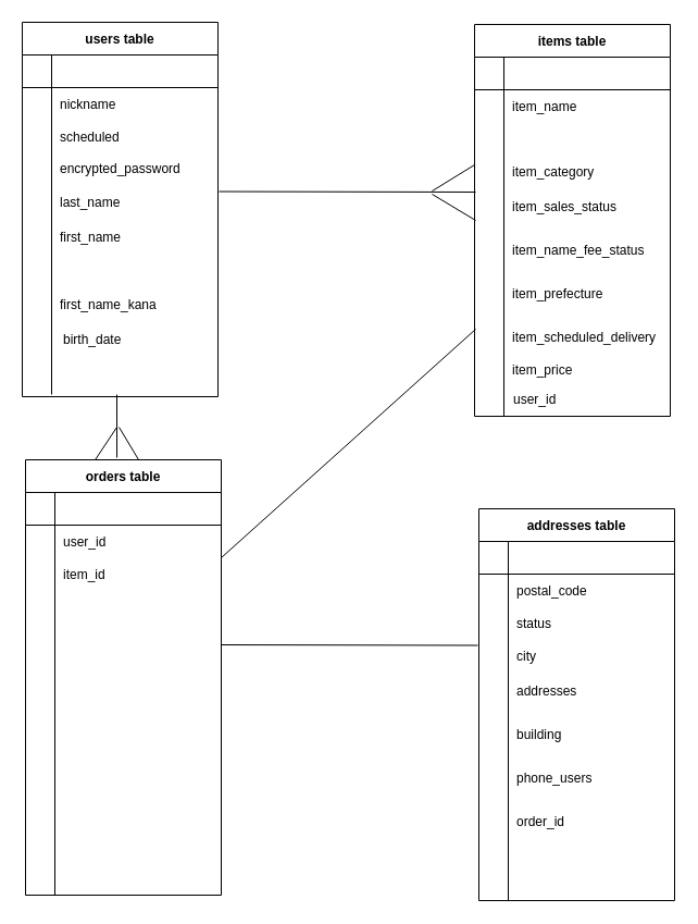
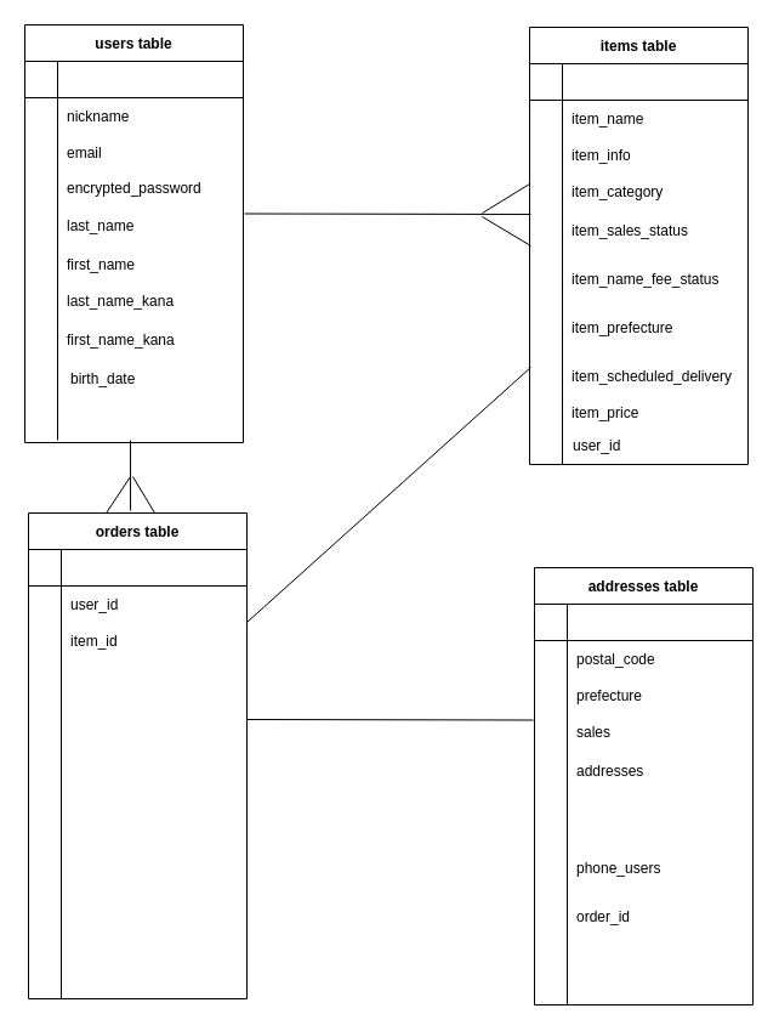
  <mxCell id="0" />
  <mxCell id="1" parent="0" />
  <mxCell id="2" value="users table" style="shape=table;startSize=30;container=1;collapsible=1;childLayout=tableLayout;fixedRows=1;rowLines=0;fontStyle=1;align=center;resizeLast=1;" vertex="1" parent="1"><mxGeometry x="20" y="20" width="180" height="344" as="geometry" /></mxCell>
  <mxCell id="3" value="" style="shape=partialRectangle;collapsible=0;dropTarget=0;pointerEvents=0;fillColor=none;top=0;left=0;bottom=1;right=0;points=[[0,0.5],[1,0.5]];portConstraint=eastwest;" vertex="1" parent="2"><mxGeometry y="30" width="180" height="30" as="geometry" /></mxCell>
  <mxCell id="4" value="" style="shape=partialRectangle;connectable=0;fillColor=none;top=0;left=0;bottom=0;right=0;fontStyle=1;overflow=hidden;" vertex="1" parent="3"><mxGeometry width="27" height="30" as="geometry"><mxRectangle width="27" height="30" as="alternateBounds" /></mxGeometry></mxCell>
  <mxCell id="5" value="" style="shape=partialRectangle;connectable=0;fillColor=none;top=0;left=0;bottom=0;right=0;align=left;spacingLeft=6;fontStyle=5;overflow=hidden;" vertex="1" parent="3"><mxGeometry x="27" width="153" height="30" as="geometry"><mxRectangle width="153" height="30" as="alternateBounds" /></mxGeometry></mxCell>
  <mxCell id="6" value="" style="shape=partialRectangle;collapsible=0;dropTarget=0;pointerEvents=0;fillColor=none;top=0;left=0;bottom=0;right=0;points=[[0,0.5],[1,0.5]];portConstraint=eastwest;" vertex="1" parent="2"><mxGeometry y="60" width="180" height="30" as="geometry" /></mxCell>
  <mxCell id="7" value="" style="shape=partialRectangle;connectable=0;fillColor=none;top=0;left=0;bottom=0;right=0;editable=1;overflow=hidden;" vertex="1" parent="6"><mxGeometry width="27" height="30" as="geometry"><mxRectangle width="27" height="30" as="alternateBounds" /></mxGeometry></mxCell>
  <mxCell id="8" value="nickname" style="shape=partialRectangle;connectable=0;fillColor=none;top=0;left=0;bottom=0;right=0;align=left;spacingLeft=6;overflow=hidden;" vertex="1" parent="6"><mxGeometry x="27" width="153" height="30" as="geometry"><mxRectangle width="153" height="30" as="alternateBounds" /></mxGeometry></mxCell>
  <mxCell id="9" value="" style="shape=partialRectangle;collapsible=0;dropTarget=0;pointerEvents=0;fillColor=none;top=0;left=0;bottom=0;right=0;points=[[0,0.5],[1,0.5]];portConstraint=eastwest;" vertex="1" parent="2"><mxGeometry y="90" width="180" height="30" as="geometry" /></mxCell>
  <mxCell id="10" value="" style="shape=partialRectangle;connectable=0;fillColor=none;top=0;left=0;bottom=0;right=0;editable=1;overflow=hidden;" vertex="1" parent="9"><mxGeometry width="27" height="30" as="geometry"><mxRectangle width="27" height="30" as="alternateBounds" /></mxGeometry></mxCell>
- <mxCell id="11" value="scheduled" style="shape=partialRectangle;connectable=0;fillColor=none;top=0;left=0;bottom=0;right=0;align=left;spacingLeft=6;overflow=hidden;" vertex="1" parent="9"><mxGeometry x="27" width="153" height="30" as="geometry"><mxRectangle width="153" height="30" as="alternateBounds" /></mxGeometry></mxCell>
+ <mxCell id="11" value="email" style="shape=partialRectangle;connectable=0;fillColor=none;top=0;left=0;bottom=0;right=0;align=left;spacingLeft=6;overflow=hidden;" vertex="1" parent="9"><mxGeometry x="27" width="153" height="30" as="geometry"><mxRectangle width="153" height="30" as="alternateBounds" /></mxGeometry></mxCell>
  <mxCell id="12" value="" style="shape=partialRectangle;collapsible=0;dropTarget=0;pointerEvents=0;fillColor=none;top=0;left=0;bottom=0;right=0;points=[[0,0.5],[1,0.5]];portConstraint=eastwest;" vertex="1" parent="2"><mxGeometry y="120" width="180" height="32" as="geometry" /></mxCell>
  <mxCell id="13" value="" style="shape=partialRectangle;connectable=0;fillColor=none;top=0;left=0;bottom=0;right=0;editable=1;overflow=hidden;" vertex="1" parent="12"><mxGeometry width="27" height="32" as="geometry"><mxRectangle width="27" height="32" as="alternateBounds" /></mxGeometry></mxCell>
  <mxCell id="14" value="" style="shape=partialRectangle;connectable=0;fillColor=none;top=0;left=0;bottom=0;right=0;align=left;spacingLeft=6;overflow=hidden;" vertex="1" parent="12"><mxGeometry x="27" width="153" height="32" as="geometry"><mxRectangle width="153" height="32" as="alternateBounds" /></mxGeometry></mxCell>
  <mxCell id="15" value="last_name" style="shape=partialRectangle;connectable=0;fillColor=none;top=0;left=0;bottom=0;right=0;align=left;spacingLeft=6;overflow=hidden;" vertex="1" parent="1"><mxGeometry x="47" y="170" width="153" height="30" as="geometry"><mxRectangle width="153" height="30" as="alternateBounds" /></mxGeometry></mxCell>
  <mxCell id="16" value="" style="endArrow=none;html=1;rounded=0;" edge="1" parent="1"><mxGeometry relative="1" as="geometry"><mxPoint x="47" y="92" as="sourcePoint" /><mxPoint x="47" y="362" as="targetPoint" /></mxGeometry></mxCell>
  <mxCell id="17" value="first_name" style="shape=partialRectangle;connectable=0;fillColor=none;top=0;left=0;bottom=0;right=0;align=left;spacingLeft=6;overflow=hidden;" vertex="1" parent="1"><mxGeometry x="47" y="202" width="153" height="30" as="geometry"><mxRectangle width="153" height="30" as="alternateBounds" /></mxGeometry></mxCell>
+ <mxCell id="18" value="last_name_kana" style="shape=partialRectangle;connectable=0;fillColor=none;top=0;left=0;bottom=0;right=0;align=left;spacingLeft=6;overflow=hidden;" vertex="1" parent="1"><mxGeometry x="47" y="232" width="153" height="30" as="geometry"><mxRectangle width="153" height="30" as="alternateBounds" /></mxGeometry></mxCell>
  <mxCell id="19" value="first_name_kana" style="shape=partialRectangle;connectable=0;fillColor=none;top=0;left=0;bottom=0;right=0;align=left;spacingLeft=6;overflow=hidden;" vertex="1" parent="1"><mxGeometry x="47" y="264" width="153" height="30" as="geometry"><mxRectangle width="153" height="30" as="alternateBounds" /></mxGeometry></mxCell>
  <mxCell id="20" value="items table" style="shape=table;startSize=30;container=1;collapsible=1;childLayout=tableLayout;fixedRows=1;rowLines=0;fontStyle=1;align=center;resizeLast=1;" vertex="1" parent="1"><mxGeometry x="436" y="22" width="180" height="360" as="geometry" /></mxCell>
  <mxCell id="21" value="" style="shape=partialRectangle;collapsible=0;dropTarget=0;pointerEvents=0;fillColor=none;top=0;left=0;bottom=1;right=0;points=[[0,0.5],[1,0.5]];portConstraint=eastwest;" vertex="1" parent="20"><mxGeometry y="30" width="180" height="30" as="geometry" /></mxCell>
  <mxCell id="22" value="" style="shape=partialRectangle;connectable=0;fillColor=none;top=0;left=0;bottom=0;right=0;fontStyle=1;overflow=hidden;" vertex="1" parent="21"><mxGeometry width="27" height="30" as="geometry"><mxRectangle width="27" height="30" as="alternateBounds" /></mxGeometry></mxCell>
  <mxCell id="23" value="" style="shape=partialRectangle;connectable=0;fillColor=none;top=0;left=0;bottom=0;right=0;align=left;spacingLeft=6;fontStyle=5;overflow=hidden;" vertex="1" parent="21"><mxGeometry x="27" width="153" height="30" as="geometry"><mxRectangle width="153" height="30" as="alternateBounds" /></mxGeometry></mxCell>
  <mxCell id="24" value="" style="shape=partialRectangle;collapsible=0;dropTarget=0;pointerEvents=0;fillColor=none;top=0;left=0;bottom=0;right=0;points=[[0,0.5],[1,0.5]];portConstraint=eastwest;" vertex="1" parent="20"><mxGeometry y="60" width="180" height="30" as="geometry" /></mxCell>
  <mxCell id="25" value="" style="shape=partialRectangle;connectable=0;fillColor=none;top=0;left=0;bottom=0;right=0;editable=1;overflow=hidden;" vertex="1" parent="24"><mxGeometry width="27" height="30" as="geometry"><mxRectangle width="27" height="30" as="alternateBounds" /></mxGeometry></mxCell>
  <mxCell id="26" value="item_name" style="shape=partialRectangle;connectable=0;fillColor=none;top=0;left=0;bottom=0;right=0;align=left;spacingLeft=6;overflow=hidden;" vertex="1" parent="24"><mxGeometry x="27" width="153" height="30" as="geometry"><mxRectangle width="153" height="30" as="alternateBounds" /></mxGeometry></mxCell>
  <mxCell id="27" value="" style="shape=partialRectangle;collapsible=0;dropTarget=0;pointerEvents=0;fillColor=none;top=0;left=0;bottom=0;right=0;points=[[0,0.5],[1,0.5]];portConstraint=eastwest;" vertex="1" parent="20"><mxGeometry y="90" width="180" height="30" as="geometry" /></mxCell>
  <mxCell id="28" value="" style="shape=partialRectangle;connectable=0;fillColor=none;top=0;left=0;bottom=0;right=0;editable=1;overflow=hidden;" vertex="1" parent="27"><mxGeometry width="27" height="30" as="geometry"><mxRectangle width="27" height="30" as="alternateBounds" /></mxGeometry></mxCell>
+ <mxCell id="29" value="item_info" style="shape=partialRectangle;connectable=0;fillColor=none;top=0;left=0;bottom=0;right=0;align=left;spacingLeft=6;overflow=hidden;" vertex="1" parent="27"><mxGeometry x="27" width="153" height="30" as="geometry"><mxRectangle width="153" height="30" as="alternateBounds" /></mxGeometry></mxCell>
  <mxCell id="30" value="" style="shape=partialRectangle;collapsible=0;dropTarget=0;pointerEvents=0;fillColor=none;top=0;left=0;bottom=0;right=0;points=[[0,0.5],[1,0.5]];portConstraint=eastwest;" vertex="1" parent="20"><mxGeometry y="120" width="180" height="30" as="geometry" /></mxCell>
  <mxCell id="31" value="" style="shape=partialRectangle;connectable=0;fillColor=none;top=0;left=0;bottom=0;right=0;editable=1;overflow=hidden;" vertex="1" parent="30"><mxGeometry width="27" height="30" as="geometry"><mxRectangle width="27" height="30" as="alternateBounds" /></mxGeometry></mxCell>
  <mxCell id="32" value="item_category" style="shape=partialRectangle;connectable=0;fillColor=none;top=0;left=0;bottom=0;right=0;align=left;spacingLeft=6;overflow=hidden;" vertex="1" parent="30"><mxGeometry x="27" width="153" height="30" as="geometry"><mxRectangle width="153" height="30" as="alternateBounds" /></mxGeometry></mxCell>
  <mxCell id="33" value="item_sales_status" style="shape=partialRectangle;connectable=0;fillColor=none;top=0;left=0;bottom=0;right=0;align=left;spacingLeft=6;overflow=hidden;" vertex="1" parent="1"><mxGeometry x="463" y="174" width="153" height="30" as="geometry"><mxRectangle width="153" height="30" as="alternateBounds" /></mxGeometry></mxCell>
  <mxCell id="34" value="" style="endArrow=none;html=1;rounded=0;" edge="1" parent="1"><mxGeometry relative="1" as="geometry"><mxPoint x="463" y="94" as="sourcePoint" /><mxPoint x="463" y="382" as="targetPoint" /></mxGeometry></mxCell>
  <mxCell id="35" value="item_name_fee_status" style="shape=partialRectangle;connectable=0;fillColor=none;top=0;left=0;bottom=0;right=0;align=left;spacingLeft=6;overflow=hidden;" vertex="1" parent="1"><mxGeometry x="463" y="214" width="153" height="30" as="geometry"><mxRectangle width="153" height="30" as="alternateBounds" /></mxGeometry></mxCell>
  <mxCell id="36" value="item_prefecture" style="shape=partialRectangle;connectable=0;fillColor=none;top=0;left=0;bottom=0;right=0;align=left;spacingLeft=6;overflow=hidden;" vertex="1" parent="1"><mxGeometry x="463" y="254" width="153" height="30" as="geometry"><mxRectangle width="153" height="30" as="alternateBounds" /></mxGeometry></mxCell>
  <mxCell id="37" value="item_scheduled_delivery" style="shape=partialRectangle;connectable=0;fillColor=none;top=0;left=0;bottom=0;right=0;align=left;spacingLeft=6;overflow=hidden;" vertex="1" parent="1"><mxGeometry x="463" y="294" width="153" height="30" as="geometry"><mxRectangle width="153" height="30" as="alternateBounds" /></mxGeometry></mxCell>
  <mxCell id="38" value="item_price" style="shape=partialRectangle;connectable=0;fillColor=none;top=0;left=0;bottom=0;right=0;align=left;spacingLeft=6;overflow=hidden;" vertex="1" parent="1"><mxGeometry x="463" y="324" width="153" height="30" as="geometry"><mxRectangle width="153" height="30" as="alternateBounds" /></mxGeometry></mxCell>
  <mxCell id="39" value="orders table" style="shape=table;startSize=30;container=1;collapsible=1;childLayout=tableLayout;fixedRows=1;rowLines=0;fontStyle=1;align=center;resizeLast=1;" vertex="1" parent="1"><mxGeometry x="23" y="422" width="180" height="400" as="geometry" /></mxCell>
  <mxCell id="40" value="" style="shape=partialRectangle;collapsible=0;dropTarget=0;pointerEvents=0;fillColor=none;top=0;left=0;bottom=1;right=0;points=[[0,0.5],[1,0.5]];portConstraint=eastwest;" vertex="1" parent="39"><mxGeometry y="30" width="180" height="30" as="geometry" /></mxCell>
  <mxCell id="41" value="" style="shape=partialRectangle;connectable=0;fillColor=none;top=0;left=0;bottom=0;right=0;fontStyle=1;overflow=hidden;" vertex="1" parent="40"><mxGeometry width="27" height="30" as="geometry"><mxRectangle width="27" height="30" as="alternateBounds" /></mxGeometry></mxCell>
  <mxCell id="42" value="" style="shape=partialRectangle;connectable=0;fillColor=none;top=0;left=0;bottom=0;right=0;align=left;spacingLeft=6;fontStyle=5;overflow=hidden;" vertex="1" parent="40"><mxGeometry x="27" width="153" height="30" as="geometry"><mxRectangle width="153" height="30" as="alternateBounds" /></mxGeometry></mxCell>
  <mxCell id="43" value="" style="shape=partialRectangle;collapsible=0;dropTarget=0;pointerEvents=0;fillColor=none;top=0;left=0;bottom=0;right=0;points=[[0,0.5],[1,0.5]];portConstraint=eastwest;" vertex="1" parent="39"><mxGeometry y="60" width="180" height="30" as="geometry" /></mxCell>
  <mxCell id="44" value="" style="shape=partialRectangle;connectable=0;fillColor=none;top=0;left=0;bottom=0;right=0;editable=1;overflow=hidden;" vertex="1" parent="43"><mxGeometry width="27" height="30" as="geometry"><mxRectangle width="27" height="30" as="alternateBounds" /></mxGeometry></mxCell>
  <mxCell id="45" value="user_id" style="shape=partialRectangle;connectable=0;fillColor=none;top=0;left=0;bottom=0;right=0;align=left;spacingLeft=6;overflow=hidden;" vertex="1" parent="43"><mxGeometry x="27" width="153" height="30" as="geometry"><mxRectangle width="153" height="30" as="alternateBounds" /></mxGeometry></mxCell>
  <mxCell id="46" value="" style="shape=partialRectangle;collapsible=0;dropTarget=0;pointerEvents=0;fillColor=none;top=0;left=0;bottom=0;right=0;points=[[0,0.5],[1,0.5]];portConstraint=eastwest;" vertex="1" parent="39"><mxGeometry y="90" width="180" height="30" as="geometry" /></mxCell>
  <mxCell id="47" value="" style="shape=partialRectangle;connectable=0;fillColor=none;top=0;left=0;bottom=0;right=0;editable=1;overflow=hidden;" vertex="1" parent="46"><mxGeometry width="27" height="30" as="geometry"><mxRectangle width="27" height="30" as="alternateBounds" /></mxGeometry></mxCell>
  <mxCell id="48" value="item_id" style="shape=partialRectangle;connectable=0;fillColor=none;top=0;left=0;bottom=0;right=0;align=left;spacingLeft=6;overflow=hidden;" vertex="1" parent="46"><mxGeometry x="27" width="153" height="30" as="geometry"><mxRectangle width="153" height="30" as="alternateBounds" /></mxGeometry></mxCell>
  <mxCell id="49" value="" style="shape=partialRectangle;collapsible=0;dropTarget=0;pointerEvents=0;fillColor=none;top=0;left=0;bottom=0;right=0;points=[[0,0.5],[1,0.5]];portConstraint=eastwest;" vertex="1" parent="39"><mxGeometry y="120" width="180" height="30" as="geometry" /></mxCell>
  <mxCell id="50" value="" style="shape=partialRectangle;connectable=0;fillColor=none;top=0;left=0;bottom=0;right=0;editable=1;overflow=hidden;" vertex="1" parent="49"><mxGeometry width="27" height="30" as="geometry"><mxRectangle width="27" height="30" as="alternateBounds" /></mxGeometry></mxCell>
  <mxCell id="51" value="" style="shape=partialRectangle;connectable=0;fillColor=none;top=0;left=0;bottom=0;right=0;align=left;spacingLeft=6;overflow=hidden;" vertex="1" parent="49"><mxGeometry x="27" width="153" height="30" as="geometry"><mxRectangle width="153" height="30" as="alternateBounds" /></mxGeometry></mxCell>
  <mxCell id="52" value="" style="endArrow=none;html=1;rounded=0;" edge="1" parent="1"><mxGeometry relative="1" as="geometry"><mxPoint x="50" y="494" as="sourcePoint" /><mxPoint x="50" y="822" as="targetPoint" /></mxGeometry></mxCell>
  <mxCell id="53" value="" style="endArrow=none;html=1;rounded=0;" edge="1" parent="1"><mxGeometry relative="1" as="geometry"><mxPoint x="201" y="175.5" as="sourcePoint" /><mxPoint x="437" y="176" as="targetPoint" /></mxGeometry></mxCell>
  <mxCell id="54" value="" style="endArrow=none;html=1;rounded=0;entryX=0.467;entryY=-0.005;entryDx=0;entryDy=0;entryPerimeter=0;" edge="1" target="39" parent="1"><mxGeometry relative="1" as="geometry"><mxPoint x="107" y="362" as="sourcePoint" /><mxPoint x="107" y="402" as="targetPoint" /></mxGeometry></mxCell>
  <mxCell id="55" value="" style="endArrow=none;html=1;rounded=0;entryX=0.578;entryY=0;entryDx=0;entryDy=0;entryPerimeter=0;" edge="1" target="39" parent="1"><mxGeometry relative="1" as="geometry"><mxPoint x="109" y="392" as="sourcePoint" /><mxPoint x="127" y="412" as="targetPoint" /></mxGeometry></mxCell>
  <mxCell id="56" value="" style="endArrow=none;html=1;rounded=0;entryX=0.356;entryY=0;entryDx=0;entryDy=0;entryPerimeter=0;" edge="1" target="39" parent="1"><mxGeometry relative="1" as="geometry"><mxPoint x="107" y="392" as="sourcePoint" /><mxPoint x="97" y="402" as="targetPoint" /></mxGeometry></mxCell>
  <mxCell id="57" value="" style="endArrow=none;html=1;rounded=0;entryX=0;entryY=0.3;entryDx=0;entryDy=0;entryPerimeter=0;" edge="1" target="30" parent="1"><mxGeometry relative="1" as="geometry"><mxPoint x="397" y="175" as="sourcePoint" /><mxPoint x="436" y="160" as="targetPoint" /></mxGeometry></mxCell>
  <mxCell id="58" value="" style="endArrow=none;html=1;rounded=0;" edge="1" parent="1"><mxGeometry relative="1" as="geometry"><mxPoint x="397" y="178" as="sourcePoint" /><mxPoint x="437" y="202" as="targetPoint" /></mxGeometry></mxCell>
  <mxCell id="59" value="encrypted_password" style="shape=partialRectangle;connectable=0;fillColor=none;top=0;left=0;bottom=0;right=0;align=left;spacingLeft=6;overflow=hidden;" vertex="1" parent="1"><mxGeometry x="47" y="139" width="153" height="30" as="geometry"><mxRectangle width="153" height="30" as="alternateBounds" /></mxGeometry></mxCell>
  <mxCell id="60" value="birth_date" style="shape=partialRectangle;connectable=0;fillColor=none;top=0;left=0;bottom=0;right=0;align=left;spacingLeft=6;overflow=hidden;" vertex="1" parent="1"><mxGeometry x="50" y="296" width="153" height="30" as="geometry"><mxRectangle width="153" height="30" as="alternateBounds" /></mxGeometry></mxCell>
  <mxCell id="61" value="user_id" style="shape=partialRectangle;connectable=0;fillColor=none;top=0;left=0;bottom=0;right=0;align=left;spacingLeft=6;overflow=hidden;" vertex="1" parent="1"><mxGeometry x="464" y="351" width="153" height="30" as="geometry"><mxRectangle width="153" height="30" as="alternateBounds" /></mxGeometry></mxCell>
  <mxCell id="62" value="" style="endArrow=none;html=1;rounded=0;" edge="1" parent="1"><mxGeometry relative="1" as="geometry"><mxPoint x="203" y="512" as="sourcePoint" /><mxPoint x="437" y="302" as="targetPoint" /></mxGeometry></mxCell>
  <mxCell id="63" value="" style="endArrow=none;html=1;rounded=0;" edge="1" parent="1"><mxGeometry relative="1" as="geometry"><mxPoint x="203" y="592" as="sourcePoint" /><mxPoint x="439" y="592.5" as="targetPoint" /></mxGeometry></mxCell>
  <mxCell id="64" value="addresses table" style="shape=table;startSize=30;container=1;collapsible=1;childLayout=tableLayout;fixedRows=1;rowLines=0;fontStyle=1;align=center;resizeLast=1;" vertex="1" parent="1"><mxGeometry x="440" y="467" width="180" height="360" as="geometry" /></mxCell>
  <mxCell id="65" value="" style="shape=partialRectangle;collapsible=0;dropTarget=0;pointerEvents=0;fillColor=none;top=0;left=0;bottom=1;right=0;points=[[0,0.5],[1,0.5]];portConstraint=eastwest;" vertex="1" parent="64"><mxGeometry y="30" width="180" height="30" as="geometry" /></mxCell>
  <mxCell id="66" value="" style="shape=partialRectangle;connectable=0;fillColor=none;top=0;left=0;bottom=0;right=0;fontStyle=1;overflow=hidden;" vertex="1" parent="65"><mxGeometry width="27" height="30" as="geometry"><mxRectangle width="27" height="30" as="alternateBounds" /></mxGeometry></mxCell>
  <mxCell id="67" value="" style="shape=partialRectangle;connectable=0;fillColor=none;top=0;left=0;bottom=0;right=0;align=left;spacingLeft=6;fontStyle=5;overflow=hidden;" vertex="1" parent="65"><mxGeometry x="27" width="153" height="30" as="geometry"><mxRectangle width="153" height="30" as="alternateBounds" /></mxGeometry></mxCell>
  <mxCell id="68" value="" style="shape=partialRectangle;collapsible=0;dropTarget=0;pointerEvents=0;fillColor=none;top=0;left=0;bottom=0;right=0;points=[[0,0.5],[1,0.5]];portConstraint=eastwest;" vertex="1" parent="64"><mxGeometry y="60" width="180" height="30" as="geometry" /></mxCell>
  <mxCell id="69" value="" style="shape=partialRectangle;connectable=0;fillColor=none;top=0;left=0;bottom=0;right=0;editable=1;overflow=hidden;" vertex="1" parent="68"><mxGeometry width="27" height="30" as="geometry"><mxRectangle width="27" height="30" as="alternateBounds" /></mxGeometry></mxCell>
  <mxCell id="70" value="postal_code" style="shape=partialRectangle;connectable=0;fillColor=none;top=0;left=0;bottom=0;right=0;align=left;spacingLeft=6;overflow=hidden;" vertex="1" parent="68"><mxGeometry x="27" width="153" height="30" as="geometry"><mxRectangle width="153" height="30" as="alternateBounds" /></mxGeometry></mxCell>
  <mxCell id="71" value="" style="shape=partialRectangle;collapsible=0;dropTarget=0;pointerEvents=0;fillColor=none;top=0;left=0;bottom=0;right=0;points=[[0,0.5],[1,0.5]];portConstraint=eastwest;" vertex="1" parent="64"><mxGeometry y="90" width="180" height="30" as="geometry" /></mxCell>
  <mxCell id="72" value="" style="shape=partialRectangle;connectable=0;fillColor=none;top=0;left=0;bottom=0;right=0;editable=1;overflow=hidden;" vertex="1" parent="71"><mxGeometry width="27" height="30" as="geometry"><mxRectangle width="27" height="30" as="alternateBounds" /></mxGeometry></mxCell>
- <mxCell id="73" value="status" style="shape=partialRectangle;connectable=0;fillColor=none;top=0;left=0;bottom=0;right=0;align=left;spacingLeft=6;overflow=hidden;" vertex="1" parent="71"><mxGeometry x="27" width="153" height="30" as="geometry"><mxRectangle width="153" height="30" as="alternateBounds" /></mxGeometry></mxCell>
+ <mxCell id="73" value="prefecture" style="shape=partialRectangle;connectable=0;fillColor=none;top=0;left=0;bottom=0;right=0;align=left;spacingLeft=6;overflow=hidden;" vertex="1" parent="71"><mxGeometry x="27" width="153" height="30" as="geometry"><mxRectangle width="153" height="30" as="alternateBounds" /></mxGeometry></mxCell>
  <mxCell id="74" value="" style="shape=partialRectangle;collapsible=0;dropTarget=0;pointerEvents=0;fillColor=none;top=0;left=0;bottom=0;right=0;points=[[0,0.5],[1,0.5]];portConstraint=eastwest;" vertex="1" parent="64"><mxGeometry y="120" width="180" height="30" as="geometry" /></mxCell>
  <mxCell id="75" value="" style="shape=partialRectangle;connectable=0;fillColor=none;top=0;left=0;bottom=0;right=0;editable=1;overflow=hidden;" vertex="1" parent="74"><mxGeometry width="27" height="30" as="geometry"><mxRectangle width="27" height="30" as="alternateBounds" /></mxGeometry></mxCell>
- <mxCell id="76" value="city" style="shape=partialRectangle;connectable=0;fillColor=none;top=0;left=0;bottom=0;right=0;align=left;spacingLeft=6;overflow=hidden;" vertex="1" parent="74"><mxGeometry x="27" width="153" height="30" as="geometry"><mxRectangle width="153" height="30" as="alternateBounds" /></mxGeometry></mxCell>
+ <mxCell id="76" value="sales" style="shape=partialRectangle;connectable=0;fillColor=none;top=0;left=0;bottom=0;right=0;align=left;spacingLeft=6;overflow=hidden;" vertex="1" parent="74"><mxGeometry x="27" width="153" height="30" as="geometry"><mxRectangle width="153" height="30" as="alternateBounds" /></mxGeometry></mxCell>
  <mxCell id="77" value="addresses" style="shape=partialRectangle;connectable=0;fillColor=none;top=0;left=0;bottom=0;right=0;align=left;spacingLeft=6;overflow=hidden;" vertex="1" parent="1"><mxGeometry x="467" y="619" width="153" height="30" as="geometry"><mxRectangle width="153" height="30" as="alternateBounds" /></mxGeometry></mxCell>
  <mxCell id="78" value="" style="endArrow=none;html=1;rounded=0;" edge="1" parent="1"><mxGeometry relative="1" as="geometry"><mxPoint x="467" y="539" as="sourcePoint" /><mxPoint x="467" y="827" as="targetPoint" /></mxGeometry></mxCell>
- <mxCell id="79" value="building" style="shape=partialRectangle;connectable=0;fillColor=none;top=0;left=0;bottom=0;right=0;align=left;spacingLeft=6;overflow=hidden;" vertex="1" parent="1"><mxGeometry x="467" y="659" width="153" height="30" as="geometry"><mxRectangle width="153" height="30" as="alternateBounds" /></mxGeometry></mxCell>
  <mxCell id="80" value="phone_users" style="shape=partialRectangle;connectable=0;fillColor=none;top=0;left=0;bottom=0;right=0;align=left;spacingLeft=6;overflow=hidden;" vertex="1" parent="1"><mxGeometry x="467" y="699" width="153" height="30" as="geometry"><mxRectangle width="153" height="30" as="alternateBounds" /></mxGeometry></mxCell>
  <mxCell id="81" value="order_id" style="shape=partialRectangle;connectable=0;fillColor=none;top=0;left=0;bottom=0;right=0;align=left;spacingLeft=6;overflow=hidden;" vertex="1" parent="1"><mxGeometry x="467" y="739" width="153" height="30" as="geometry"><mxRectangle width="153" height="30" as="alternateBounds" /></mxGeometry></mxCell>
